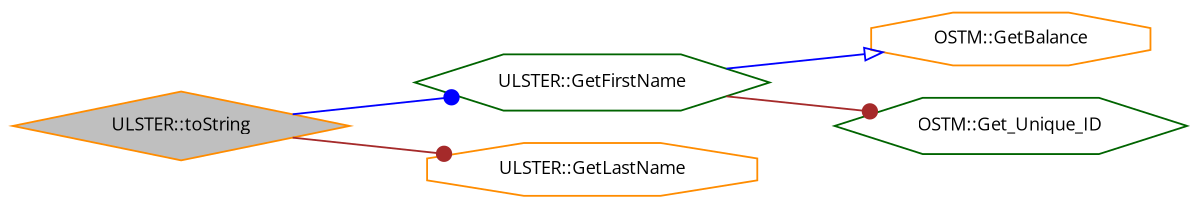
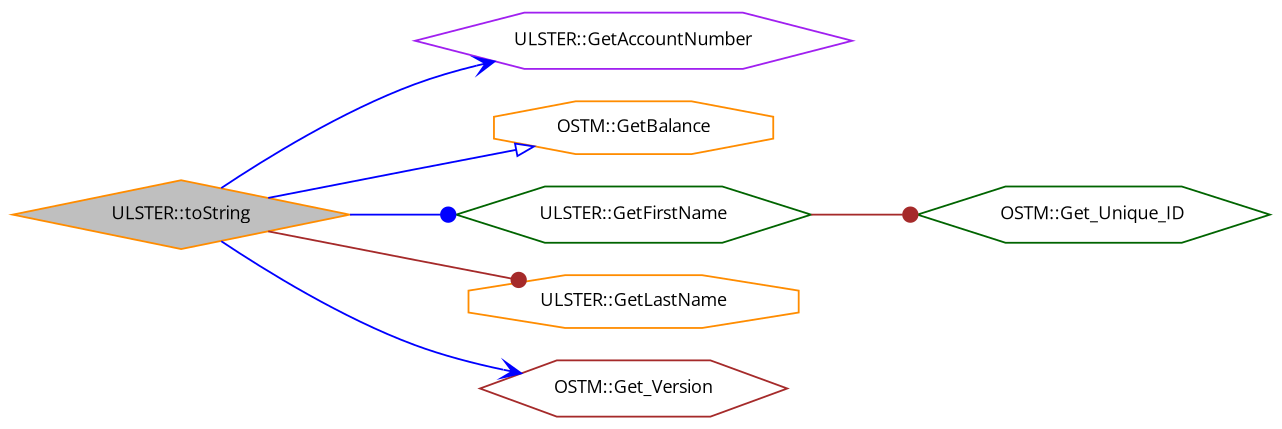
  digraph {
    fontname="Open Sans"
    rankdir=LR
    node [color=darkorange fillcolor=white fontname="Open Sans" fontsize=10 shape=hexagon style=filled]
    edge [arrowhead=dot color=blue fontname="Open Sans" fontsize=10 labelfontname=Helvetica labelfontsize=10 style=solid]
    n1 [fillcolor=grey75 fontcolor=black height=0.2 label="ULSTER::toString" shape=diamond width=0.4]
+   n2 [color=purple height=0.2 label="ULSTER::GetAccountNumber" width=0.4]
    n3 [height=0.2 label="OSTM::GetBalance" shape=octagon width=0.4]
    n4 [color=darkgreen height=0.2 label="ULSTER::GetFirstName" width=0.4]
    n5 [height=0.2 label="ULSTER::GetLastName" shape=octagon width=0.4]
+   n6 [color=brown height=0.2 label="OSTM::Get_Version" width=0.4]
    n7 [color=darkgreen height=0.2 label="OSTM::Get_Unique_ID" width=0.4]
-   n4 -> n3 [arrowhead=onormal]
+   n1 -> n2 [arrowhead=vee]
+   n1 -> n3 [arrowhead=onormal]
    n1 -> n4
    n1 -> n5 [color=brown]
+   n1 -> n6 [arrowhead=vee]
    n4 -> n7 [color=brown]
  }
